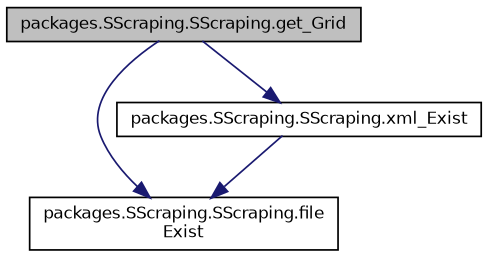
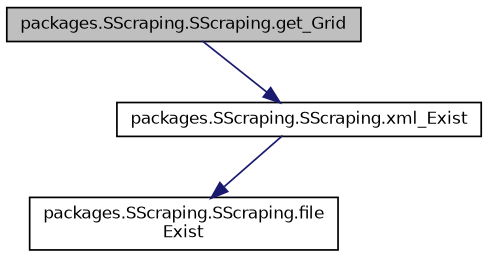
  digraph {
    rankdir=TB
    node [color=black fillcolor=white fontname=Helvetica fontsize=10 shape=record style=filled]
    edge [color=midnightblue fontname=Helvetica fontsize=10 labelfontname=Helvetica labelfontsize=10 style=solid]
    n1 [fillcolor=grey75 fontcolor=black height=0.2 label="packages.SScraping.SScraping.get_Grid" width=0.4]
    n2 [height=0.2 label="packages.SScraping.SScraping.file\lExist" width=0.4]
    n3 [height=0.2 label="packages.SScraping.SScraping.xml_Exist" width=0.4]
-   n1 -> n2
    n1 -> n3
    n3 -> n2
  }
